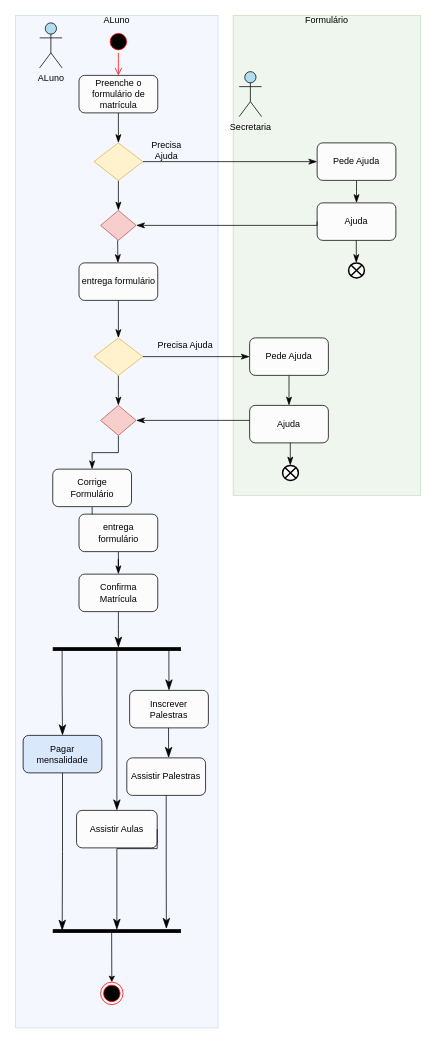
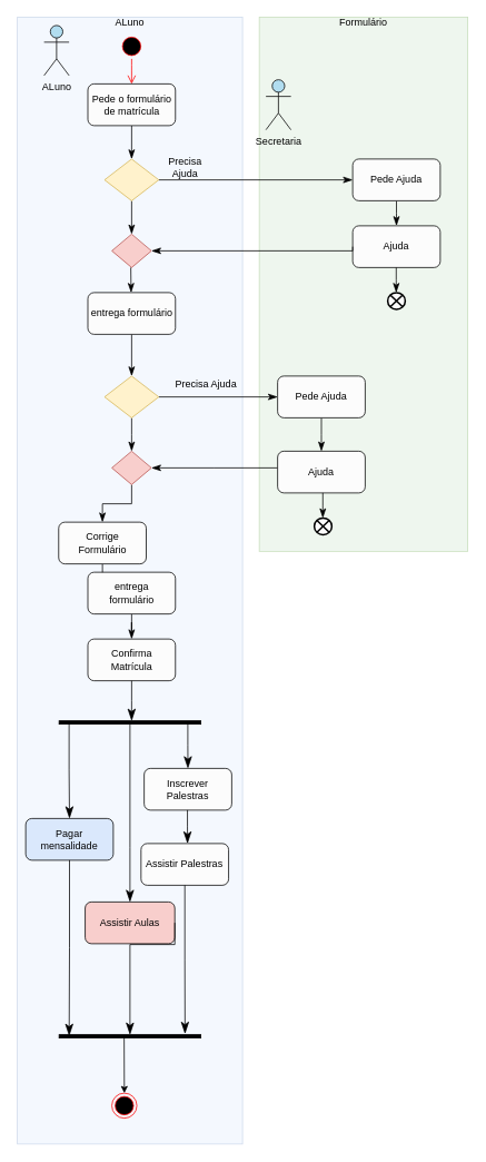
  <mxCell id="0" />
  <mxCell id="1" parent="0" />
  <mxCell id="2" value="Formulário&lt;p style=&quot;margin: 0px ; margin-top: 4px ; text-align: center&quot;&gt;&lt;/p&gt;&lt;p&gt;&lt;/p&gt;" style="shape=rect;html=1;overflow=fill;whiteSpace=wrap;align=center;verticalAlign=top;strokeWidth=1;fillColor=#d5e8d4;strokeColor=#82b366;opacity=40;" vertex="1" parent="1"><mxGeometry x="310" y="20" width="250" height="640" as="geometry" /></mxCell>
  <mxCell id="3" value="ALuno&lt;p style=&quot;margin: 0px ; margin-top: 4px ; text-align: center&quot;&gt;&lt;/p&gt;&lt;p&gt;&lt;/p&gt;" style="shape=rect;html=1;overflow=fill;whiteSpace=wrap;align=center;verticalAlign=top;strokeWidth=1;fillColor=#dae8fc;strokeColor=#6c8ebf;opacity=30;" vertex="1" parent="1"><mxGeometry x="20" y="20" width="270" height="1350" as="geometry" /></mxCell>
  <mxCell id="4" value="ALuno" style="shape=umlActor;verticalLabelPosition=bottom;verticalAlign=top;html=1;outlineConnect=0;fillColor=#B1DDF0;" vertex="1" parent="1"><mxGeometry x="52" y="30" width="30" height="60" as="geometry" /></mxCell>
  <mxCell id="5" value="" style="ellipse;html=1;shape=startState;fillColor=#000000;strokeColor=#ff0000;" vertex="1" parent="1"><mxGeometry x="142" y="40" width="30" height="30" as="geometry" /></mxCell>
  <mxCell id="6" value="" style="edgeStyle=orthogonalEdgeStyle;html=1;verticalAlign=bottom;endArrow=open;endSize=8;strokeColor=#ff0000;" edge="1" source="5" parent="1"><mxGeometry relative="1" as="geometry"><mxPoint x="157" y="100" as="targetPoint" /></mxGeometry></mxCell>
  <mxCell id="7" style="edgeStyle=orthogonalEdgeStyle;rounded=0;orthogonalLoop=1;jettySize=auto;html=1;endArrow=classicThin;endFill=1;endSize=9;strokeWidth=1;" edge="1" parent="1" source="8" target="11"><mxGeometry relative="1" as="geometry" /></mxCell>
- <mxCell id="8" value="Preenche o formulário de matrícula" style="rounded=1;whiteSpace=wrap;html=1;fillColor=#FCFCFC;" vertex="1" parent="1"><mxGeometry x="104.5" y="100" width="105" height="50" as="geometry" /></mxCell>
+ <mxCell id="8" value="Pede o formulário de matrícula" style="rounded=1;whiteSpace=wrap;html=1;fillColor=#FCFCFC;" vertex="1" parent="1"><mxGeometry x="104.5" y="100" width="105" height="50" as="geometry" /></mxCell>
  <mxCell id="9" style="edgeStyle=orthogonalEdgeStyle;rounded=0;orthogonalLoop=1;jettySize=auto;html=1;entryX=0;entryY=0.5;entryDx=0;entryDy=0;endArrow=classicThin;endFill=1;endSize=9;strokeWidth=1;" edge="1" parent="1" source="11" target="13"><mxGeometry relative="1" as="geometry" /></mxCell>
  <mxCell id="10" style="edgeStyle=orthogonalEdgeStyle;rounded=0;orthogonalLoop=1;jettySize=auto;html=1;endArrow=classicThin;endFill=1;endSize=9;strokeWidth=1;entryX=0.5;entryY=0;entryDx=0;entryDy=0;" edge="1" parent="1" source="11" target="39"><mxGeometry relative="1" as="geometry"><mxPoint x="157" y="270" as="targetPoint" /></mxGeometry></mxCell>
  <mxCell id="11" value="" style="rhombus;whiteSpace=wrap;html=1;fillColor=#fff2cc;strokeColor=#d6b656;" vertex="1" parent="1"><mxGeometry x="124.5" y="190" width="65" height="50" as="geometry" /></mxCell>
  <mxCell id="12" value="" style="edgeStyle=elbowEdgeStyle;rounded=0;orthogonalLoop=1;jettySize=auto;elbow=vertical;html=1;endArrow=classicThin;endFill=1;endSize=9;strokeWidth=1;" edge="1" parent="1" source="13" target="29"><mxGeometry relative="1" as="geometry" /></mxCell>
  <mxCell id="13" value="Pede Ajuda" style="rounded=1;whiteSpace=wrap;html=1;fillColor=#FCFCFC;" vertex="1" parent="1"><mxGeometry x="422" y="190" width="105" height="50" as="geometry" /></mxCell>
  <mxCell id="14" value="Precisa Ajuda" style="text;html=1;strokeColor=none;fillColor=none;align=center;verticalAlign=middle;whiteSpace=wrap;rounded=0;" vertex="1" parent="1"><mxGeometry x="189.5" y="190" width="62.5" height="20" as="geometry" /></mxCell>
  <mxCell id="15" style="edgeStyle=orthogonalEdgeStyle;rounded=0;orthogonalLoop=1;jettySize=auto;html=1;entryX=0.5;entryY=0;entryDx=0;entryDy=0;endArrow=classicThin;endFill=1;endSize=9;strokeWidth=1;" edge="1" parent="1" source="16" target="19"><mxGeometry relative="1" as="geometry" /></mxCell>
  <mxCell id="16" value="entrega formulário" style="rounded=1;whiteSpace=wrap;html=1;fillColor=#FCFCFC;" vertex="1" parent="1"><mxGeometry x="104.5" y="350" width="105" height="50" as="geometry" /></mxCell>
  <mxCell id="17" style="edgeStyle=orthogonalEdgeStyle;rounded=0;orthogonalLoop=1;jettySize=auto;html=1;entryX=0;entryY=0.5;entryDx=0;entryDy=0;endArrow=classicThin;endFill=1;endSize=9;strokeWidth=1;" edge="1" parent="1" source="19" target="21"><mxGeometry relative="1" as="geometry" /></mxCell>
  <mxCell id="18" style="edgeStyle=orthogonalEdgeStyle;rounded=0;orthogonalLoop=1;jettySize=auto;html=1;endArrow=classicThin;endFill=1;endSize=9;strokeWidth=1;" edge="1" parent="1" source="19"><mxGeometry relative="1" as="geometry"><mxPoint x="157" y="540" as="targetPoint" /></mxGeometry></mxCell>
  <mxCell id="19" value="" style="rhombus;whiteSpace=wrap;html=1;fillColor=#fff2cc;strokeColor=#d6b656;" vertex="1" parent="1"><mxGeometry x="124.5" y="450" width="65" height="50" as="geometry" /></mxCell>
  <mxCell id="20" value="" style="edgeStyle=elbowEdgeStyle;rounded=0;orthogonalLoop=1;jettySize=auto;elbow=vertical;html=1;endArrow=classicThin;endFill=1;endSize=9;strokeWidth=1;" edge="1" parent="1" source="21" target="31"><mxGeometry relative="1" as="geometry" /></mxCell>
  <mxCell id="21" value="Pede Ajuda" style="rounded=1;whiteSpace=wrap;html=1;fillColor=#FCFCFC;" vertex="1" parent="1"><mxGeometry x="332" y="450" width="105" height="50" as="geometry" /></mxCell>
  <mxCell id="22" style="edgeStyle=orthogonalEdgeStyle;rounded=0;orthogonalLoop=1;jettySize=auto;html=1;endArrow=classicThin;endFill=1;endSize=9;strokeWidth=1;" edge="1" parent="1" source="23" target="25"><mxGeometry relative="1" as="geometry" /></mxCell>
  <mxCell id="23" value="Corrige &lt;br&gt;Formulário" style="rounded=1;whiteSpace=wrap;html=1;fillColor=#FCFCFC;" vertex="1" parent="1"><mxGeometry x="69.5" y="625" width="105" height="50" as="geometry" /></mxCell>
  <mxCell id="24" style="edgeStyle=orthogonalEdgeStyle;rounded=0;orthogonalLoop=1;jettySize=auto;html=1;entryX=0.5;entryY=0;entryDx=0;entryDy=0;endArrow=classicThin;endFill=1;endSize=9;strokeWidth=1;" edge="1" parent="1" source="25" target="26"><mxGeometry relative="1" as="geometry" /></mxCell>
  <mxCell id="25" value="entrega &lt;br&gt;formulário" style="rounded=1;whiteSpace=wrap;html=1;fillColor=#FCFCFC;" vertex="1" parent="1"><mxGeometry x="104.5" y="685" width="105" height="50" as="geometry" /></mxCell>
  <mxCell id="26" value="Confirma &lt;br&gt;Matrícula" style="rounded=1;whiteSpace=wrap;html=1;fillColor=#FCFCFC;" vertex="1" parent="1"><mxGeometry x="104.5" y="765" width="105" height="50" as="geometry" /></mxCell>
  <mxCell id="27" value="Precisa Ajuda" style="text;html=1;strokeColor=none;fillColor=none;align=center;verticalAlign=middle;whiteSpace=wrap;rounded=0;" vertex="1" parent="1"><mxGeometry x="199.5" y="450" width="92.5" height="20" as="geometry" /></mxCell>
  <mxCell id="28" value="Secretaria" style="shape=umlActor;verticalLabelPosition=bottom;verticalAlign=top;html=1;outlineConnect=0;fillColor=#B1DDF0;" vertex="1" parent="1"><mxGeometry x="318" y="95" width="30" height="60" as="geometry" /></mxCell>
  <mxCell id="29" value="Ajuda" style="rounded=1;whiteSpace=wrap;html=1;fillColor=#FCFCFC;" vertex="1" parent="1"><mxGeometry x="422" y="270" width="105" height="50" as="geometry" /></mxCell>
  <mxCell id="30" style="edgeStyle=elbowEdgeStyle;rounded=0;orthogonalLoop=1;jettySize=auto;elbow=vertical;html=1;entryX=1;entryY=0.5;entryDx=0;entryDy=0;endArrow=classicThin;endFill=1;endSize=9;strokeWidth=1;" edge="1" parent="1" source="31" target="37"><mxGeometry relative="1" as="geometry" /></mxCell>
  <mxCell id="31" value="Ajuda" style="rounded=1;whiteSpace=wrap;html=1;fillColor=#FCFCFC;" vertex="1" parent="1"><mxGeometry x="332" y="540" width="105" height="50" as="geometry" /></mxCell>
  <mxCell id="32" value="" style="html=1;shape=mxgraph.sysml.flowFinal;strokeWidth=2;verticalLabelPosition=bottom;verticalAlignment=top;fillColor=#FCFCFC;" vertex="1" parent="1"><mxGeometry x="464" y="350" width="21" height="20" as="geometry" /></mxCell>
  <mxCell id="33" value="" style="edgeStyle=elbowEdgeStyle;rounded=0;orthogonalLoop=1;jettySize=auto;elbow=vertical;html=1;endArrow=classicThin;endFill=1;endSize=9;strokeWidth=1;" edge="1" parent="1"><mxGeometry relative="1" as="geometry"><mxPoint x="474.21" y="320" as="sourcePoint" /><mxPoint x="474.21" y="350" as="targetPoint" /></mxGeometry></mxCell>
  <mxCell id="34" value="" style="html=1;shape=mxgraph.sysml.flowFinal;strokeWidth=2;verticalLabelPosition=bottom;verticalAlignment=top;fillColor=#FCFCFC;" vertex="1" parent="1"><mxGeometry x="376" y="620" width="21" height="20" as="geometry" /></mxCell>
  <mxCell id="35" value="" style="edgeStyle=elbowEdgeStyle;rounded=0;orthogonalLoop=1;jettySize=auto;elbow=vertical;html=1;endArrow=classicThin;endFill=1;endSize=9;strokeWidth=1;" edge="1" parent="1"><mxGeometry relative="1" as="geometry"><mxPoint x="386.21" y="590" as="sourcePoint" /><mxPoint x="386.21" y="620" as="targetPoint" /></mxGeometry></mxCell>
  <mxCell id="36" value="" style="edgeStyle=elbowEdgeStyle;rounded=0;orthogonalLoop=1;jettySize=auto;elbow=vertical;html=1;endArrow=classicThin;endFill=1;endSize=9;strokeWidth=1;" edge="1" parent="1" source="37" target="23"><mxGeometry relative="1" as="geometry" /></mxCell>
  <mxCell id="37" value="" style="rhombus;whiteSpace=wrap;html=1;fillColor=#f8cecc;strokeColor=#b85450;" vertex="1" parent="1"><mxGeometry x="133.25" y="540" width="47.5" height="40" as="geometry" /></mxCell>
  <mxCell id="38" style="edgeStyle=elbowEdgeStyle;rounded=0;orthogonalLoop=1;jettySize=auto;elbow=vertical;html=1;entryX=1;entryY=0.5;entryDx=0;entryDy=0;endArrow=classicThin;endFill=1;endSize=9;strokeWidth=1;exitX=0;exitY=0.5;exitDx=0;exitDy=0;" edge="1" parent="1" target="39" source="29"><mxGeometry relative="1" as="geometry"><mxPoint x="342" y="570.059" as="sourcePoint" /><Array as="points"><mxPoint x="332" y="300" /><mxPoint x="402" y="290" /></Array></mxGeometry></mxCell>
  <mxCell id="39" value="" style="rhombus;whiteSpace=wrap;html=1;fillColor=#f8cecc;strokeColor=#b85450;" vertex="1" parent="1"><mxGeometry x="133.25" y="280" width="47.5" height="40" as="geometry" /></mxCell>
  <mxCell id="40" style="edgeStyle=orthogonalEdgeStyle;rounded=0;orthogonalLoop=1;jettySize=auto;html=1;endArrow=classicThin;endFill=1;endSize=9;strokeWidth=1;entryX=0.5;entryY=0;entryDx=0;entryDy=0;" edge="1" parent="1"><mxGeometry relative="1" as="geometry"><mxPoint x="156.41" y="350" as="targetPoint" /><mxPoint x="156" y="320" as="sourcePoint" /></mxGeometry></mxCell>
  <mxCell id="41" value="" style="ellipse;html=1;shape=endState;fillColor=#000000;strokeColor=#ff0000;rotation=90;" vertex="1" parent="1"><mxGeometry x="133.25" y="1309" width="30" height="30" as="geometry" /></mxCell>
  <mxCell id="42" style="edgeStyle=elbowEdgeStyle;rounded=0;orthogonalLoop=1;jettySize=auto;html=1;entryX=0.5;entryY=0;entryDx=0;entryDy=0;endArrow=classicThin;endFill=1;endSize=9;strokeWidth=1;" edge="1" parent="1" source="41" target="41"><mxGeometry relative="1" as="geometry" /></mxCell>
  <mxCell id="43" value="" style="endArrow=classic;html=1;strokeWidth=1;entryX=0;entryY=0.5;entryDx=0;entryDy=0;" edge="1" parent="1" target="41"><mxGeometry width="50" height="50" relative="1" as="geometry"><mxPoint x="148" y="1240" as="sourcePoint" /><mxPoint x="130" y="1169" as="targetPoint" /></mxGeometry></mxCell>
  <mxCell id="44" value="" style="edgeStyle=elbowEdgeStyle;html=1;elbow=vertical;endArrow=classicThin;rounded=0;strokeWidth=1;endSize=12;endFill=1;exitX=0.5;exitY=1;exitDx=0;exitDy=0;" edge="1" parent="1" source="26"><mxGeometry relative="1" as="geometry"><mxPoint x="157" y="863" as="targetPoint" /><mxPoint x="254.36" y="894.764" as="sourcePoint" /></mxGeometry></mxCell>
- <mxCell id="45" value="Assistir Aulas" style="rounded=1;whiteSpace=wrap;html=1;fillColor=#FCFCFC;rotation=0;" vertex="1" parent="1"><mxGeometry x="101.25" y="1080" width="107.5" height="50" as="geometry" /></mxCell>
+ <mxCell id="45" value="Assistir Aulas" style="rounded=1;whiteSpace=wrap;html=1;fillColor=#f8cecc;rotation=0;" vertex="1" parent="1"><mxGeometry x="101.25" y="1080" width="107.5" height="50" as="geometry" /></mxCell>
  <mxCell id="46" value="Inscrever &lt;br&gt;Palestras" style="rounded=1;whiteSpace=wrap;html=1;fillColor=#FCFCFC;rotation=0;" vertex="1" parent="1"><mxGeometry x="172" y="920" width="105" height="50" as="geometry" /></mxCell>
  <mxCell id="47" value="Assistir Palestras" style="rounded=1;whiteSpace=wrap;html=1;fillColor=#FCFCFC;rotation=0;" vertex="1" parent="1"><mxGeometry x="168.25" y="1010" width="105" height="50" as="geometry" /></mxCell>
  <mxCell id="48" value="Pagar mensalidade" style="rounded=1;whiteSpace=wrap;html=1;fillColor=#dae8fc;rotation=0;" vertex="1" parent="1"><mxGeometry x="30" y="980" width="105" height="50" as="geometry" /></mxCell>
  <mxCell id="49" value="" style="shape=rect;html=1;fillColor=#000000;verticalLabelPosition=bottom;verticalAlignment=top;strokeWidth=1;rotation=90;" vertex="1" parent="1"><mxGeometry x="153" y="780" width="4" height="170" as="geometry" /></mxCell>
  <mxCell id="50" value="" style="edgeStyle=elbowEdgeStyle;html=1;elbow=vertical;endArrow=classicThin;rounded=0;strokeWidth=1;endSize=12;entryX=0.5;entryY=0;entryDx=0;entryDy=0;endFill=1;" edge="1" source="49" parent="1" target="45"><mxGeometry relative="1" as="geometry"><mxPoint x="230" y="919" as="targetPoint" /></mxGeometry></mxCell>
  <mxCell id="51" value="" style="edgeStyle=elbowEdgeStyle;html=1;elbow=vertical;endArrow=classicThin;rounded=0;strokeWidth=1;endSize=12;entryX=0.5;entryY=0;entryDx=0;entryDy=0;endFill=1;exitX=0.441;exitY=0.092;exitDx=0;exitDy=0;exitPerimeter=0;" edge="1" source="49" parent="1" target="46"><mxGeometry relative="1" as="geometry"><mxPoint x="170" y="1003" as="targetPoint" /></mxGeometry></mxCell>
  <mxCell id="52" value="" style="shape=rect;html=1;fillColor=#000000;verticalLabelPosition=bottom;verticalAlignment=top;strokeWidth=1;direction=east;rotation=90;" vertex="1" parent="1"><mxGeometry x="153" y="1156" width="4" height="170" as="geometry" /></mxCell>
  <mxCell id="53" value="" style="edgeStyle=elbowEdgeStyle;html=1;elbow=vertical;endArrow=classicThin;rounded=0;strokeWidth=1;endSize=12;endFill=1;exitX=1;exitY=0.5;exitDx=0;exitDy=0;" edge="1" parent="1" source="45" target="52"><mxGeometry relative="1" as="geometry"><mxPoint x="225" y="1239" as="targetPoint" /><mxPoint x="220" y="1039" as="sourcePoint" /></mxGeometry></mxCell>
  <mxCell id="54" value="" style="edgeStyle=elbowEdgeStyle;html=1;elbow=vertical;endArrow=classicThin;rounded=0;strokeWidth=1;endSize=12;endFill=1;" edge="1" parent="1" source="47"><mxGeometry relative="1" as="geometry"><mxPoint x="221" y="1238" as="targetPoint" /><mxPoint x="165" y="1211" as="sourcePoint" /></mxGeometry></mxCell>
  <mxCell id="55" value="" style="edgeStyle=elbowEdgeStyle;html=1;elbow=vertical;endArrow=classicThin;rounded=0;strokeWidth=1;endSize=12;entryX=0.23;entryY=0.904;entryDx=0;entryDy=0;endFill=1;entryPerimeter=0;exitX=0.5;exitY=1;exitDx=0;exitDy=0;" edge="1" parent="1" source="48" target="3"><mxGeometry relative="1" as="geometry"><mxPoint x="95" y="1273" as="targetPoint" /><mxPoint x="95" y="1211" as="sourcePoint" /></mxGeometry></mxCell>
  <mxCell id="56" value="" style="edgeStyle=elbowEdgeStyle;html=1;elbow=vertical;endArrow=classicThin;rounded=0;strokeWidth=1;endSize=12;endFill=1;exitX=0.441;exitY=0.092;exitDx=0;exitDy=0;exitPerimeter=0;" edge="1" parent="1"><mxGeometry relative="1" as="geometry"><mxPoint x="224" y="1010" as="targetPoint" /><mxPoint x="223.91" y="970.004" as="sourcePoint" /></mxGeometry></mxCell>
  <mxCell id="57" value="" style="edgeStyle=elbowEdgeStyle;html=1;elbow=vertical;endArrow=classicThin;rounded=0;strokeWidth=1;endSize=12;endFill=1;exitX=0.441;exitY=0.092;exitDx=0;exitDy=0;exitPerimeter=0;" edge="1" parent="1" target="48"><mxGeometry relative="1" as="geometry"><mxPoint x="82.14" y="920" as="targetPoint" /><mxPoint x="82" y="864.764" as="sourcePoint" /></mxGeometry></mxCell>
